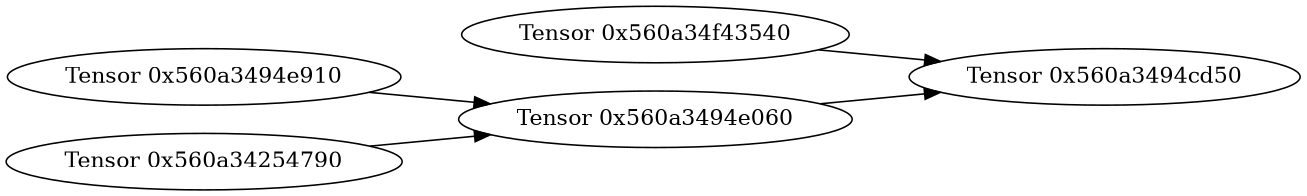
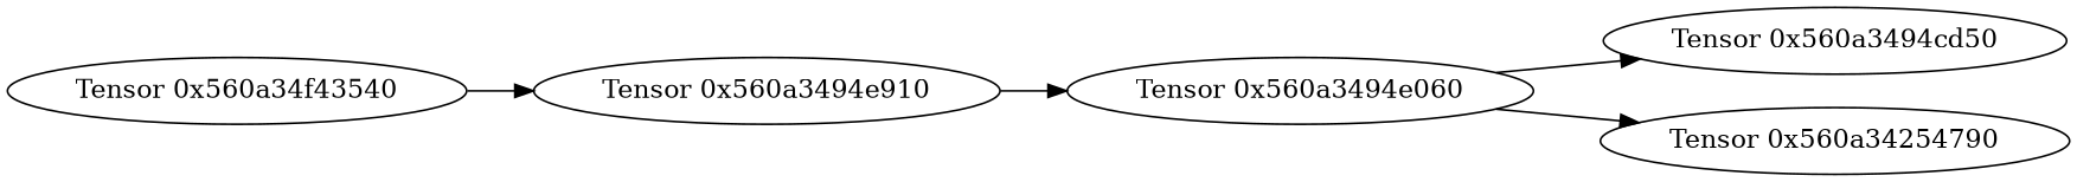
  digraph {
    rankdir=LR
    n1 [label="Tensor 0x560a34f43540"]
    n2 [label="Tensor 0x560a3494e910"]
    n3 [label="Tensor 0x560a3494e060"]
    n4 [label="Tensor 0x560a3494cd50"]
    n5 [label="Tensor 0x560a34254790"]
-   n1 -> n4
+   n1 -> n2
    n2 -> n3
    n3 -> n4
-   n5 -> n3
+   n3 -> n5
  }
